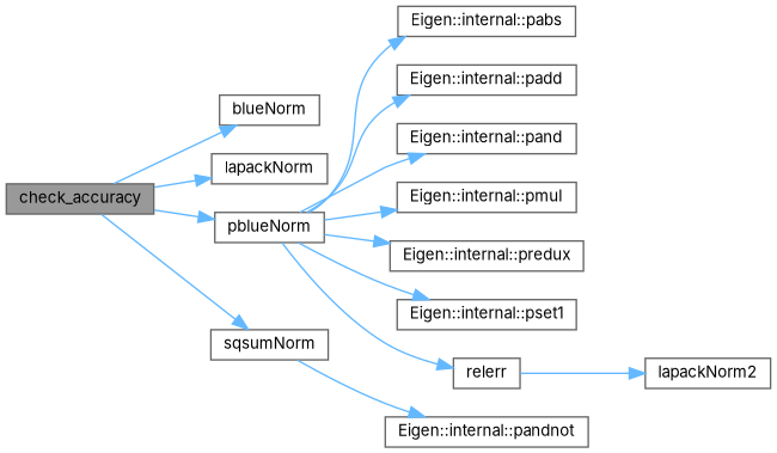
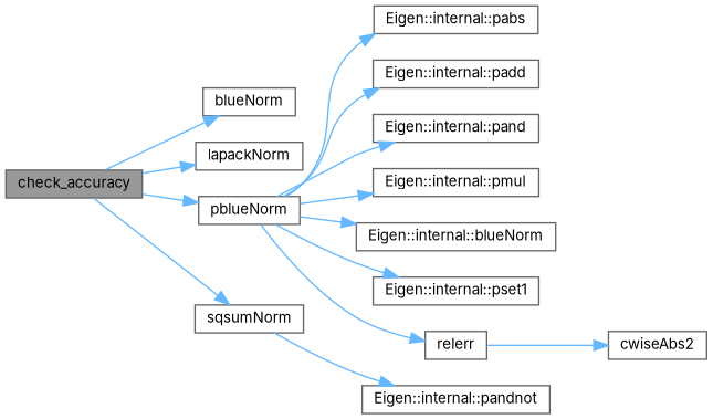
  digraph {
    fontname=Inter
    rankdir=LR
    node [color=grey40 fillcolor=white fontname=Inter fontsize=10 shape=box style=filled]
    edge [color=steelblue1 fontname=Inter fontsize=10 labelfontname=Helvetica labelfontsize=10 style=solid]
    n1 [color=gray40 fillcolor=grey60 fontcolor=black height=0.2 label=check_accuracy width=0.4]
    n2 [height=0.2 label=blueNorm width=0.4]
    n3 [height=0.2 label=lapackNorm width=0.4]
    n4 [height=0.2 label=pblueNorm width=0.4]
    n5 [height=0.2 label=sqsumNorm width=0.4]
    n6 [height=0.2 label="Eigen::internal::pabs" width=0.4]
    n7 [height=0.2 label="Eigen::internal::padd" width=0.4]
    n8 [height=0.2 label="Eigen::internal::pand" width=0.4]
    n9 [height=0.2 label="Eigen::internal::pmul" width=0.4]
-   n10 [height=0.2 label="Eigen::internal::predux" width=0.4]
+   n10 [height=0.2 label="Eigen::internal::blueNorm" width=0.4]
    n11 [height=0.2 label="Eigen::internal::pset1" width=0.4]
    n12 [height=0.2 label=relerr width=0.4]
    n13 [height=0.2 label="Eigen::internal::pandnot" width=0.4]
-   n14 [height=0.2 label=lapackNorm2 width=0.4]
+   n14 [height=0.2 label=cwiseAbs2 width=0.4]
    n1 -> n2
    n1 -> n3
    n1 -> n4
    n1 -> n5
    n4 -> n6
    n4 -> n7
    n4 -> n8
    n4 -> n9
    n4 -> n10
    n4 -> n11
    n4 -> n12
    n5 -> n13
    n12 -> n14
  }
